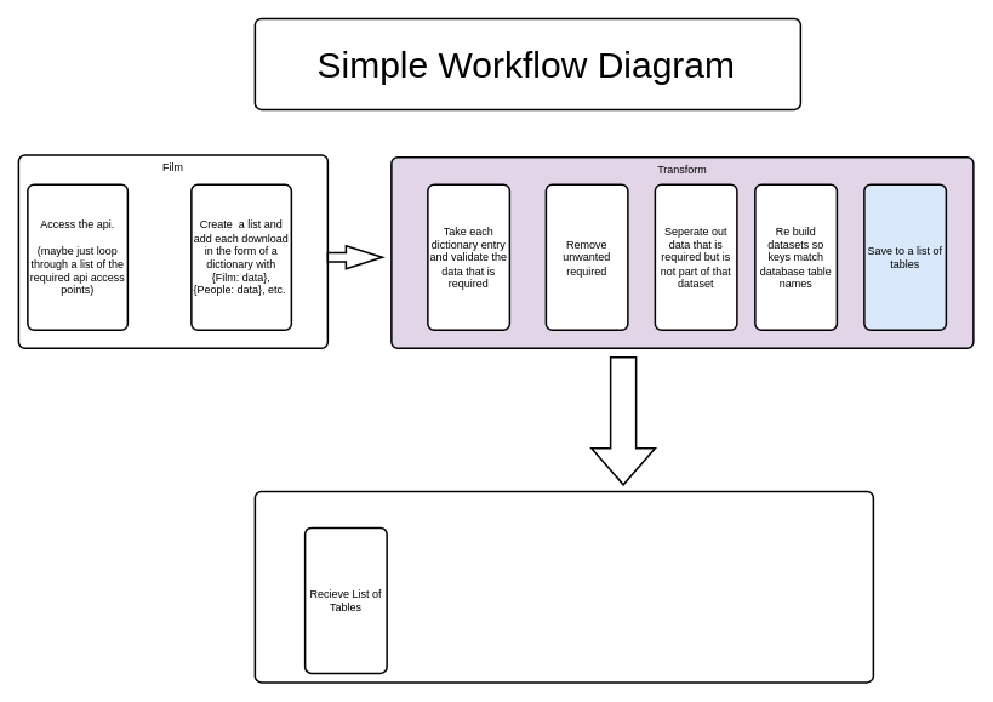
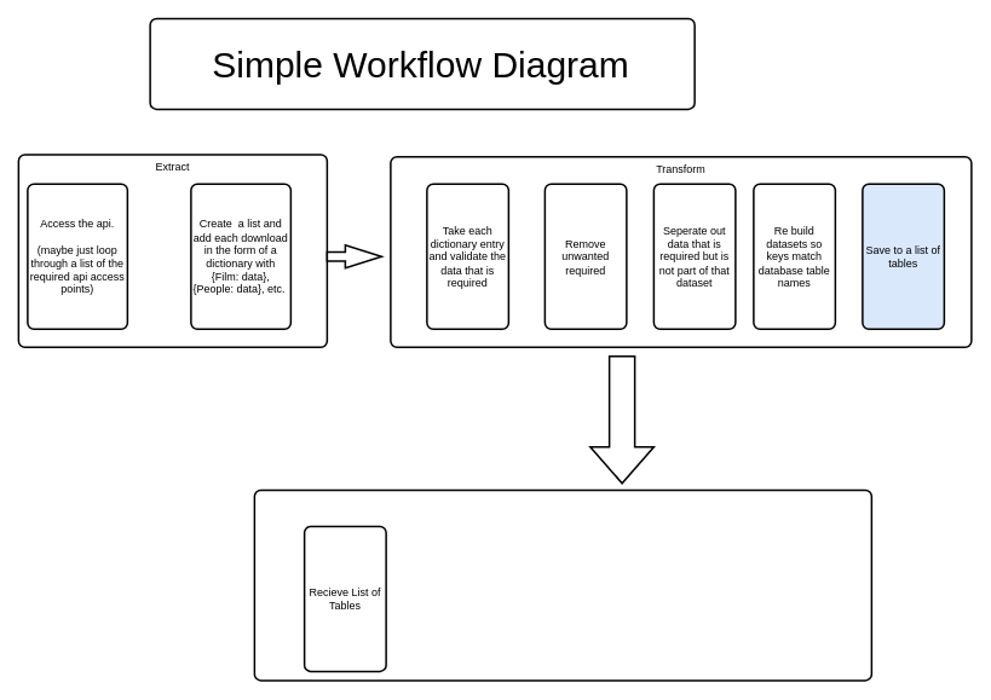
  <mxCell id="0" />
  <mxCell id="1" parent="0" />
- <mxCell id="2" value="Transform" style="rounded=1;whiteSpace=wrap;html=1;absoluteArcSize=1;arcSize=14;strokeWidth=2;verticalAlign=top;fillColor=#e1d5e7;" vertex="1" parent="1"><mxGeometry x="430" y="172.5" width="640" height="210" as="geometry" /></mxCell>
- <mxCell id="3" value="Film" style="rounded=1;whiteSpace=wrap;html=1;absoluteArcSize=1;arcSize=14;strokeWidth=2;verticalAlign=top;" vertex="1" parent="1"><mxGeometry x="20" y="170" width="340" height="212.5" as="geometry" /></mxCell>
+ <mxCell id="2" value="Transform" style="rounded=1;whiteSpace=wrap;html=1;absoluteArcSize=1;arcSize=14;strokeWidth=2;verticalAlign=top;" vertex="1" parent="1"><mxGeometry x="430" y="172.5" width="640" height="210" as="geometry" /></mxCell>
+ <mxCell id="3" value="Extract" style="rounded=1;whiteSpace=wrap;html=1;absoluteArcSize=1;arcSize=14;strokeWidth=2;verticalAlign=top;" vertex="1" parent="1"><mxGeometry x="20" y="170" width="340" height="212.5" as="geometry" /></mxCell>
  <mxCell id="4" value="Create&amp;nbsp; a list and add each download in the form of a dictionary with {Film: data}, {People: data}, etc.&amp;nbsp;" style="rounded=1;whiteSpace=wrap;html=1;absoluteArcSize=1;arcSize=14;strokeWidth=2;" vertex="1" parent="1"><mxGeometry x="210" y="202.5" width="110" height="160" as="geometry" /></mxCell>
  <mxCell id="5" value="Take each dictionary entry and validate the data that is required" style="rounded=1;whiteSpace=wrap;html=1;absoluteArcSize=1;arcSize=14;strokeWidth=2;" vertex="1" parent="1"><mxGeometry x="470" y="202.5" width="90" height="160" as="geometry" /></mxCell>
  <mxCell id="6" value="Access the api.&lt;div&gt;&lt;br&gt;&lt;/div&gt;&lt;div&gt;(maybe just loop through a list of the required api access points)&lt;/div&gt;" style="rounded=1;whiteSpace=wrap;html=1;absoluteArcSize=1;arcSize=14;strokeWidth=2;" vertex="1" parent="1"><mxGeometry x="30" y="202.5" width="110" height="160" as="geometry" /></mxCell>
  <mxCell id="7" value="" style="verticalLabelPosition=bottom;verticalAlign=top;html=1;strokeWidth=2;shape=mxgraph.arrows2.arrow;dy=0.6;dx=40;notch=0;" vertex="1" parent="1"><mxGeometry x="360" y="270" width="60" height="25" as="geometry" /></mxCell>
  <mxCell id="8" value="Remove unwanted required" style="rounded=1;whiteSpace=wrap;html=1;absoluteArcSize=1;arcSize=14;strokeWidth=2;" vertex="1" parent="1"><mxGeometry x="600" y="202.5" width="90" height="160" as="geometry" /></mxCell>
  <mxCell id="9" value="" style="rounded=1;whiteSpace=wrap;html=1;absoluteArcSize=1;arcSize=14;strokeWidth=2;" vertex="1" parent="1"><mxGeometry x="280" y="540" width="680" height="210" as="geometry" /></mxCell>
  <mxCell id="10" value="Seperate out data that is required but is not part of that dataset" style="rounded=1;whiteSpace=wrap;html=1;absoluteArcSize=1;arcSize=14;strokeWidth=2;" vertex="1" parent="1"><mxGeometry x="720" y="202.5" width="90" height="160" as="geometry" /></mxCell>
  <mxCell id="11" value="Re build datasets so keys match database table names" style="rounded=1;whiteSpace=wrap;html=1;absoluteArcSize=1;arcSize=14;strokeWidth=2;" vertex="1" parent="1"><mxGeometry x="830" y="202.5" width="90" height="160" as="geometry" /></mxCell>
  <mxCell id="12" value="Save to a list of tables" style="rounded=1;whiteSpace=wrap;html=1;absoluteArcSize=1;arcSize=14;strokeWidth=2;fillColor=#dae8fc;" vertex="1" parent="1"><mxGeometry x="950" y="202.5" width="90" height="160" as="geometry" /></mxCell>
  <mxCell id="13" value="Recieve List of Tables" style="rounded=1;whiteSpace=wrap;html=1;absoluteArcSize=1;arcSize=14;strokeWidth=2;" vertex="1" parent="1"><mxGeometry x="335" y="580" width="90" height="160" as="geometry" /></mxCell>
  <mxCell id="14" value="" style="verticalLabelPosition=bottom;verticalAlign=top;html=1;strokeWidth=2;shape=mxgraph.arrows2.arrow;dy=0.6;dx=40;notch=0;direction=south;" vertex="1" parent="1"><mxGeometry x="650" y="392.5" width="70" height="140" as="geometry" /></mxCell>
- <mxCell id="15" value="&lt;font style=&quot;font-size: 40px;&quot;&gt;Simple Workflow Diagram&lt;/font&gt;&amp;nbsp;" style="rounded=1;whiteSpace=wrap;html=1;absoluteArcSize=1;arcSize=14;strokeWidth=2;" vertex="1" parent="1"><mxGeometry x="280" y="20" width="600" height="100" as="geometry" /></mxCell>
+ <mxCell id="15" value="&lt;font style=&quot;font-size: 40px;&quot;&gt;Simple Workflow Diagram&lt;/font&gt;&amp;nbsp;" style="rounded=1;whiteSpace=wrap;html=1;absoluteArcSize=1;arcSize=14;strokeWidth=2;" vertex="1" parent="1"><mxGeometry x="165" y="20" width="600" height="100" as="geometry" /></mxCell>
